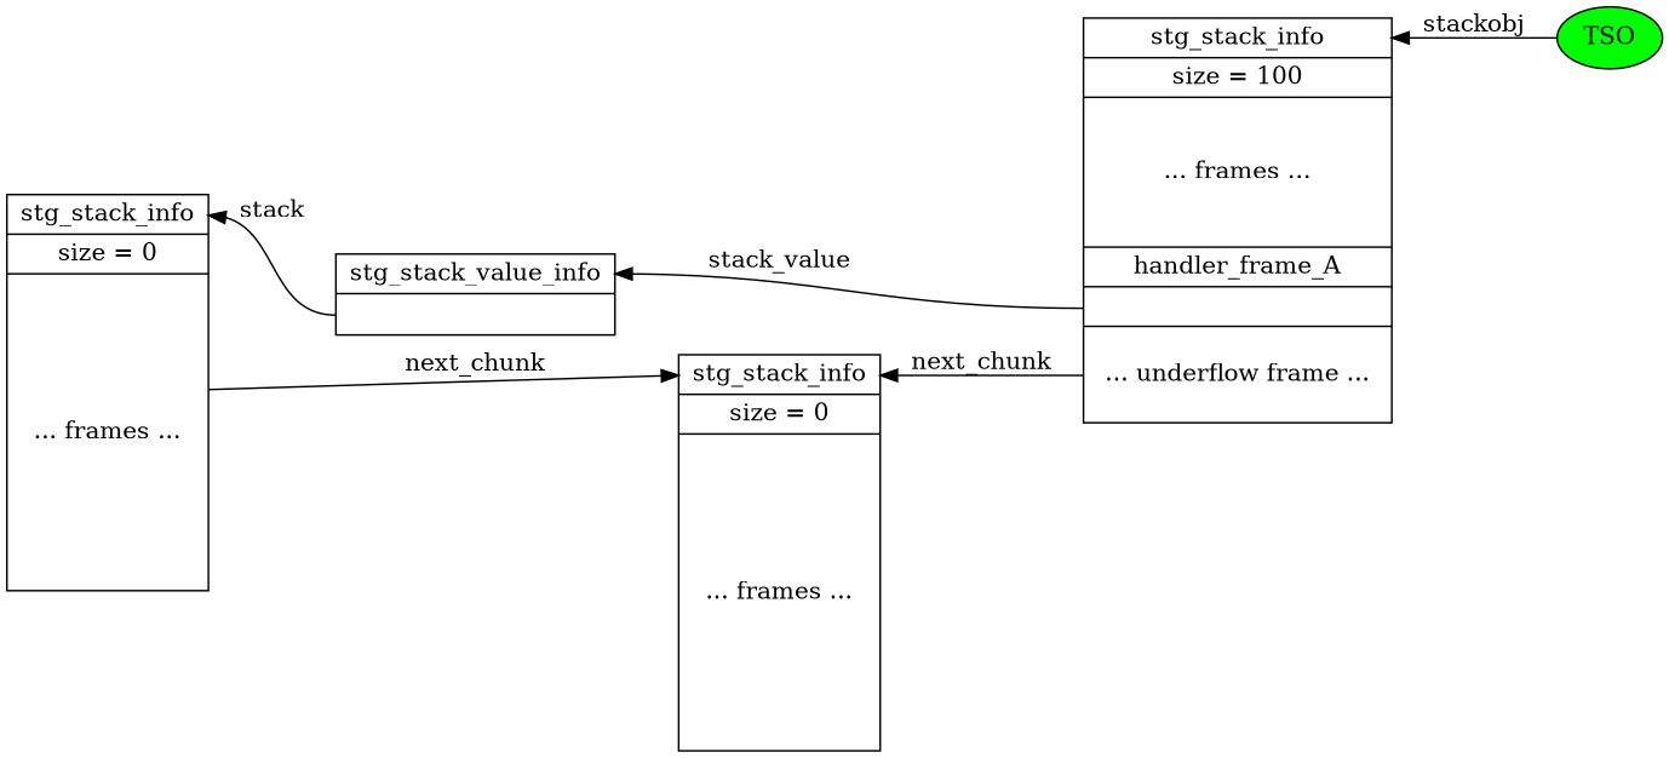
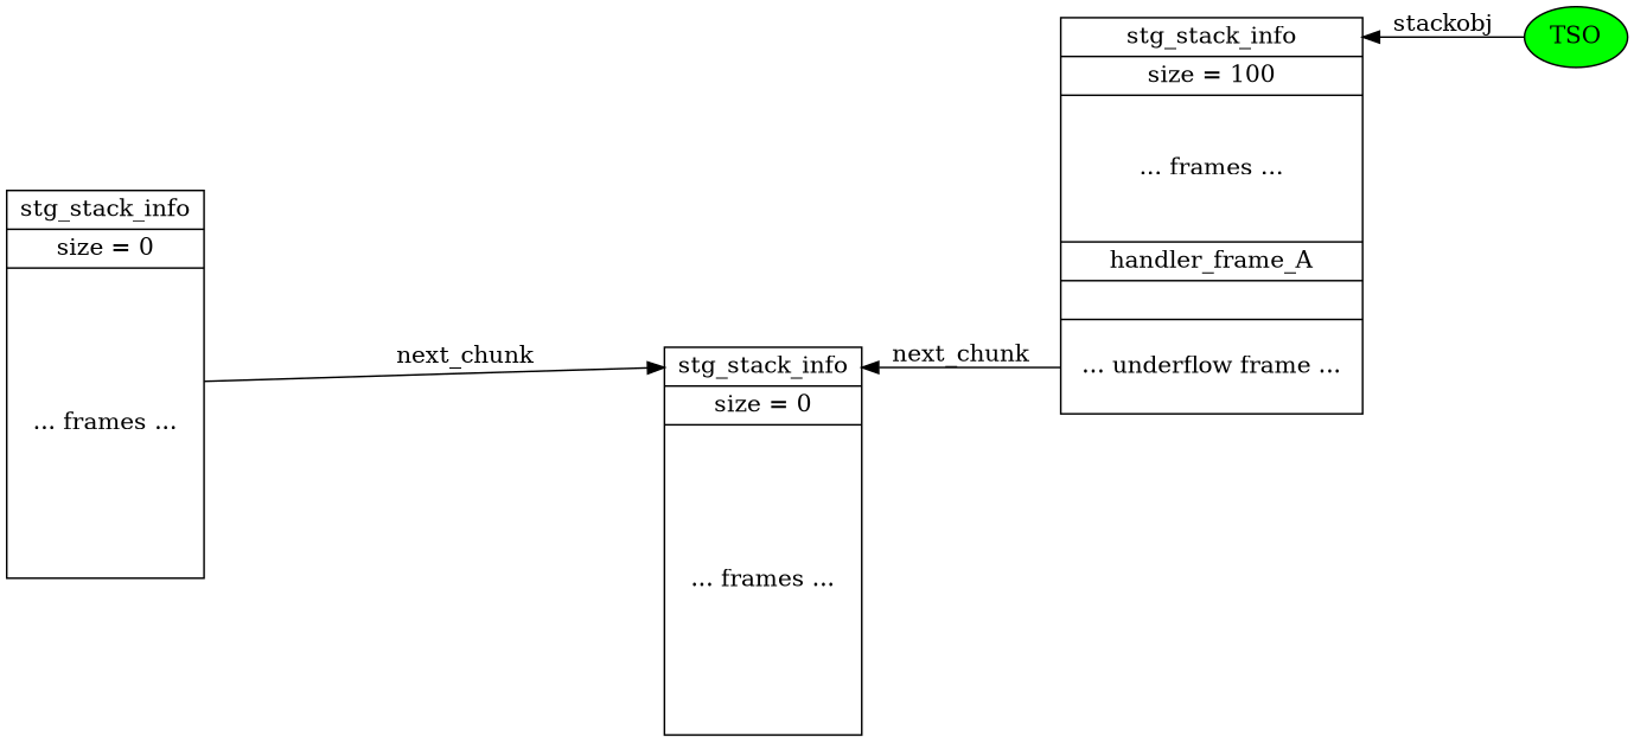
  digraph {
    rankdir=RL
    node [shape=record]
    edge [headport=top]
    TSO [fillcolor=green shape=oval style=filled]
    n2 [label=" <top> stg_stack_info            | size = 100            | \n\n ... frames ... \n\n\n            | handler_frame_A            | <stack_value>            | <underflow> \n ... underflow frame ... \n\n            "]
    n3 [label=" <top> stg_stack_info           | size = 0            | \n\n\n\n\n ... frames ... \n\n\n\n\n\n            "]
    n4 [label=" <top> stg_stack_info           | size = 0            | \n\n\n\n\n ... frames ... \n\n\n\n\n\n            "]
-   n5 [label=" <top> stg_stack_value_info            | <field>            "]
    TSO -> n2 [label=stackobj]
    n2 -> n4 [label=next_chunk tailport=underflow]
-   n2 -> n5 [label=stack_value tailport=stack_value]
    n3 -> n2 [style=invis tailport=top]
    n3 -> n4 [label=next_chunk]
-   n4 -> n5 [style=invis headport=""]
-   n5 -> n3 [label=stack tailport=field]
  }
